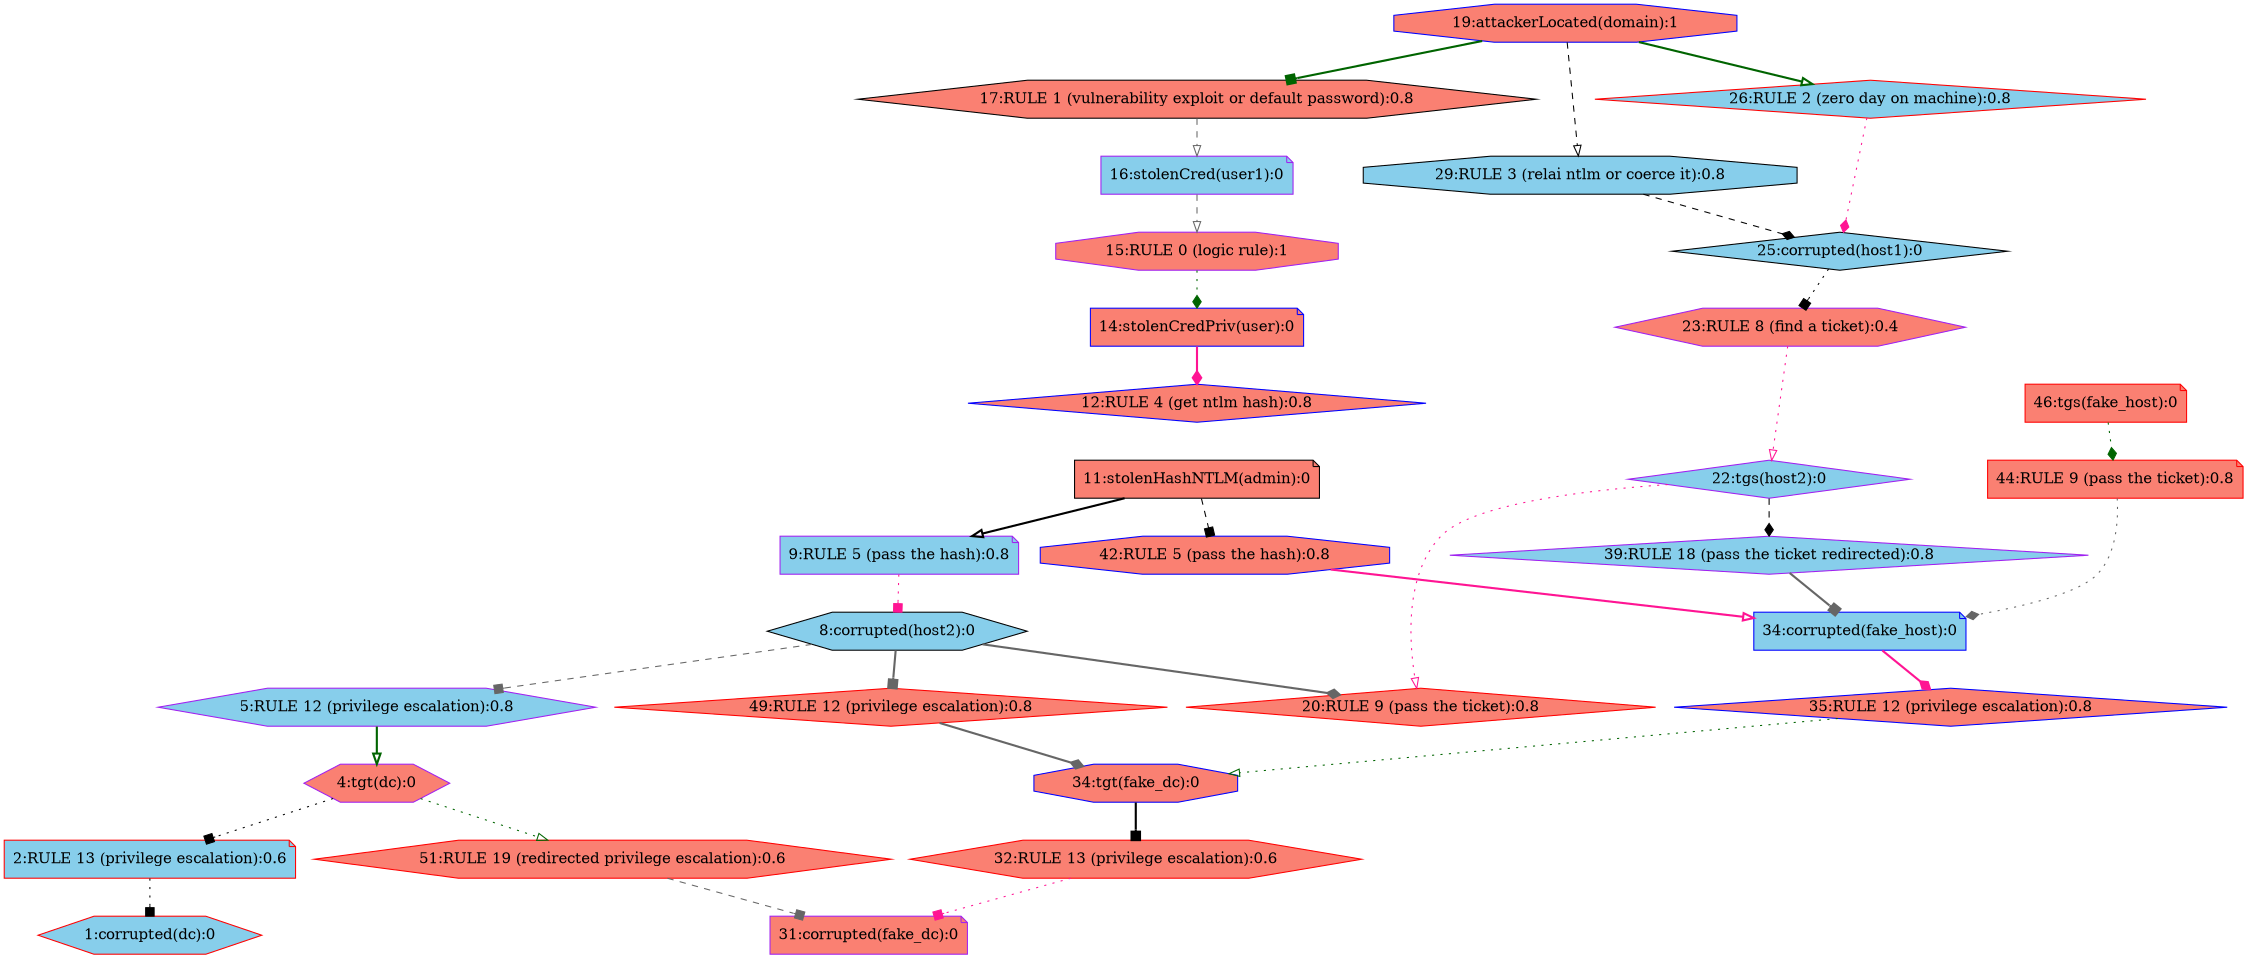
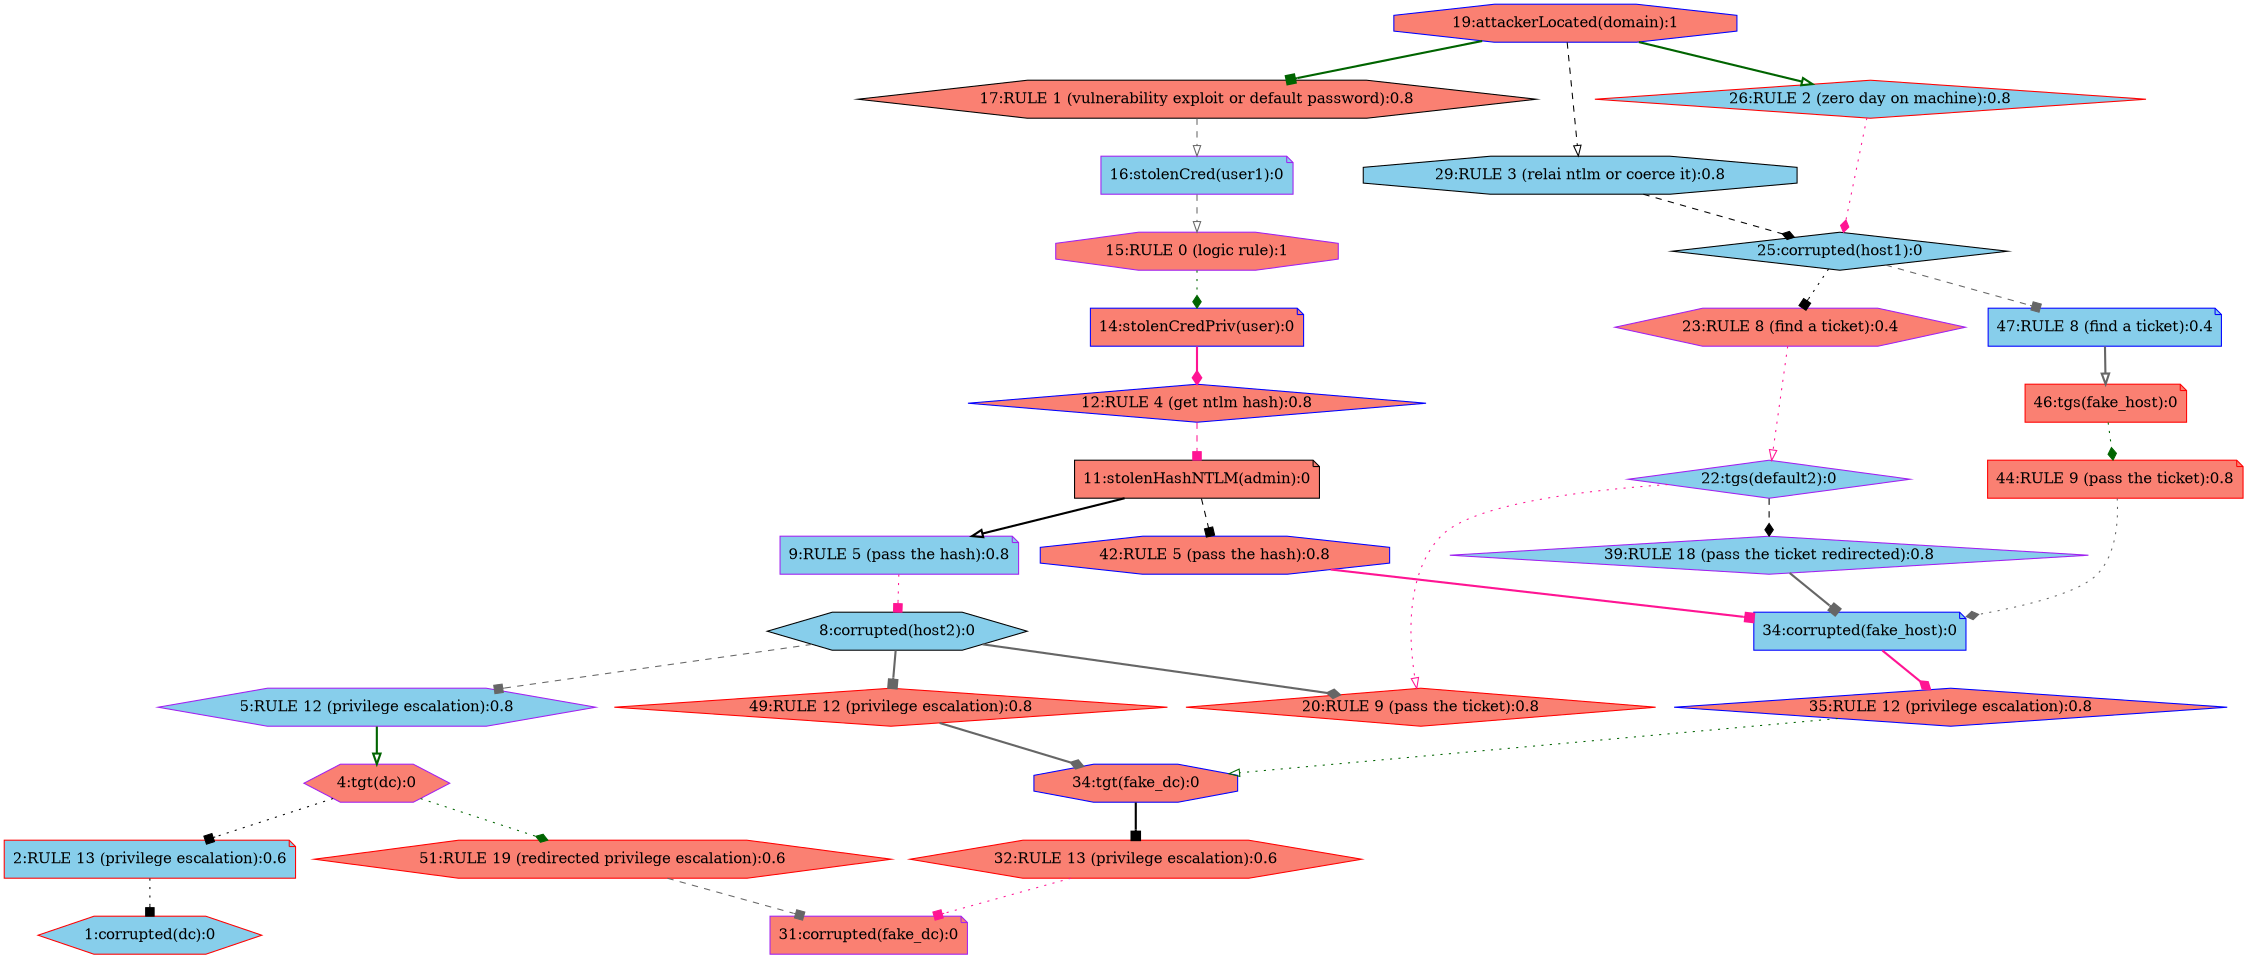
  strict digraph {
    node [CVE=null color=red fillcolor=salmon shape=note style=filled]
    edge [arrowhead=box color=gray40 style=dotted]
    n1 [fillcolor=skyblue label="1:corrupted(dc):0" shape=hexagon]
    n2 [CVE=exploit_tgt fillcolor=skyblue label="2:RULE 13 (privilege escalation):0.6"]
    n3 [color=purple label="4:tgt(dc):0" shape=hexagon]
    n4 [label="51:RULE 19 (redirected privilege escalation):0.6" shape=hexagon]
    n5 [color=purple label="31:corrupted(fake_dc):0"]
    n6 [CVE=non_constraint_delegation color=purple fillcolor=skyblue label="5:RULE 12 (privilege escalation):0.8" shape=hexagon]
    n7 [color=black fillcolor=skyblue label="8:corrupted(host2):0" shape=hexagon]
    n8 [CVE=asks_kerberos_ticket label="49:RULE 12 (privilege escalation):0.8" shape=diamond]
    n9 [CVE=ptt label="20:RULE 9 (pass the ticket):0.8" shape=diamond]
    n10 [color=blue label="34:tgt(fake_dc):0" shape=octagon]
    n11 [CVE=default_admin color=purple fillcolor=skyblue label="9:RULE 5 (pass the hash):0.8"]
    n12 [color=black label="11:stolenHashNTLM(admin):0"]
    n13 [CVE=default_admin color=blue label="42:RULE 5 (pass the hash):0.8" shape=octagon]
    n14 [color=blue fillcolor=skyblue label="34:corrupted(fake_host):0"]
    n15 [CVE=ntlm_hash color=blue label="12:RULE 4 (get ntlm hash):0.8" shape=diamond]
    n16 [color=blue label="14:stolenCredPriv(user):0"]
    n17 [color=purple label="15:RULE 0 (logic rule):1" shape=octagon]
    n18 [color=purple fillcolor=skyblue label="16:stolenCred(user1):0"]
    n19 [CVE=bad_password color=black label="17:RULE 1 (vulnerability exploit or default password):0.8" shape=hexagon]
    n20 [color=blue label="19:attackerLocated(domain):1" shape=octagon]
    n21 [CVE=zero_day fillcolor=skyblue label="26:RULE 2 (zero day on machine):0.8" shape=diamond]
    n22 [CVE=ntlm_bot color=black fillcolor=skyblue label="29:RULE 3 (relai ntlm or coerce it):0.8" shape=octagon]
    n23 [color=black fillcolor=skyblue label="25:corrupted(host1):0" shape=diamond]
-   n24 [color=purple fillcolor=skyblue label="22:tgs(host2):0" shape=diamond]
+   n24 [color=purple fillcolor=skyblue label="22:tgs(default2):0" shape=diamond]
    n25 [CVE=ptt color=purple fillcolor=skyblue label="39:RULE 18 (pass the ticket redirected):0.8" shape=diamond]
    n26 [CVE=tgs color=purple label="23:RULE 8 (find a ticket):0.4" shape=hexagon]
+   n27 [CVE=tgs color=blue fillcolor=skyblue label="47:RULE 8 (find a ticket):0.4"]
    n28 [label="46:tgs(fake_host):0"]
    n29 [CVE=exploit_tgt label="32:RULE 13 (privilege escalation):0.6" shape=hexagon]
    n30 [CVE=non_constraint_delegation color=blue label="35:RULE 12 (privilege escalation):0.8" shape=diamond]
    n31 [CVE=ptt label="44:RULE 9 (pass the ticket):0.8"]
    n2 -> n1 [color=black]
    n3 -> n2 [color=black]
-   n3 -> n4 [arrowhead=onormal color=darkgreen]
+   n3 -> n4 [arrowhead=diamond color=darkgreen]
    n4 -> n5 [style=dashed]
    n6 -> n3 [arrowhead=onormal color=darkgreen style=bold]
    n7 -> n6 [style=dashed]
    n7 -> n8 [style=bold]
    n7 -> n9 [arrowhead=diamond style=bold]
    n8 -> n10 [arrowhead=diamond style=bold]
    n10 -> n29 [color=black style=bold]
    n11 -> n7 [color=deeppink]
    n12 -> n11 [arrowhead=onormal color=black style=bold]
    n12 -> n13 [color=black style=dashed]
-   n13 -> n14 [arrowhead=onormal color=deeppink style=bold]
+   n13 -> n14 [color=deeppink style=bold]
    n14 -> n30 [arrowhead=diamond color=deeppink style=bold]
+   n15 -> n12 [color=deeppink style=dashed]
    n16 -> n15 [arrowhead=diamond color=deeppink style=bold]
    n17 -> n16 [arrowhead=diamond color=darkgreen]
    n18 -> n17 [arrowhead=onormal style=dashed]
    n19 -> n18 [arrowhead=onormal style=dashed]
    n20 -> n19 [color=darkgreen style=bold]
    n20 -> n21 [arrowhead=onormal color=darkgreen style=bold]
    n20 -> n22 [arrowhead=onormal color=black style=dashed]
    n21 -> n23 [arrowhead=diamond color=deeppink]
    n22 -> n23 [arrowhead=diamond color=black style=dashed]
    n23 -> n26 [color=black]
+   n23 -> n27 [style=dashed]
    n24 -> n9 [arrowhead=onormal color=deeppink]
    n24 -> n25 [arrowhead=diamond color=black style=dashed]
    n25 -> n14 [style=bold]
    n26 -> n24 [arrowhead=onormal color=deeppink]
+   n27 -> n28 [arrowhead=onormal style=bold]
    n28 -> n31 [arrowhead=diamond color=darkgreen]
    n29 -> n5 [color=deeppink]
    n30 -> n10 [arrowhead=onormal color=darkgreen]
    n31 -> n14 [arrowhead=diamond]
  }
